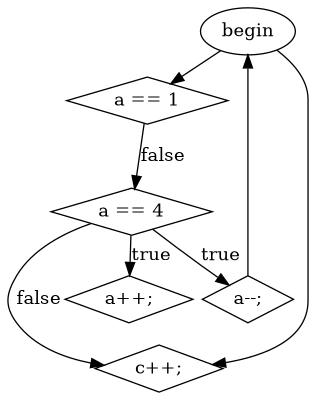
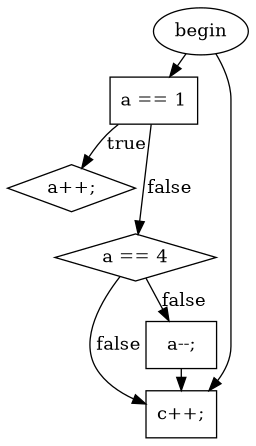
  digraph {
    nodesep=0.1
    ranksep=0.1
    node [fillcolor=white shape=diamond style=filled]
    n1 [label=begin shape=ellipse]
-   n2 [label="a == 1"]
-   n3 [label="c++;"]
+   n2 [label="a == 1" shape=box]
+   n3 [label="c++;" shape=box]
    n4 [label="a++;"]
    n5 [label="a == 4"]
-   n6 [label="a--;"]
+   n6 [label="a--;" shape=box]
    n1 -> n2
    n1 -> n3
-   n5 -> n4 [label=true minlen=1]
+   n2 -> n4 [label=true minlen=1]
    n2 -> n5 [label=false minlen=2]
    n5 -> n3 [label=false minlen=2]
-   n5 -> n6 [label=true minlen=1]
-   n6 -> n1
+   n5 -> n6 [label=false minlen=1]
+   n6 -> n3
  }
